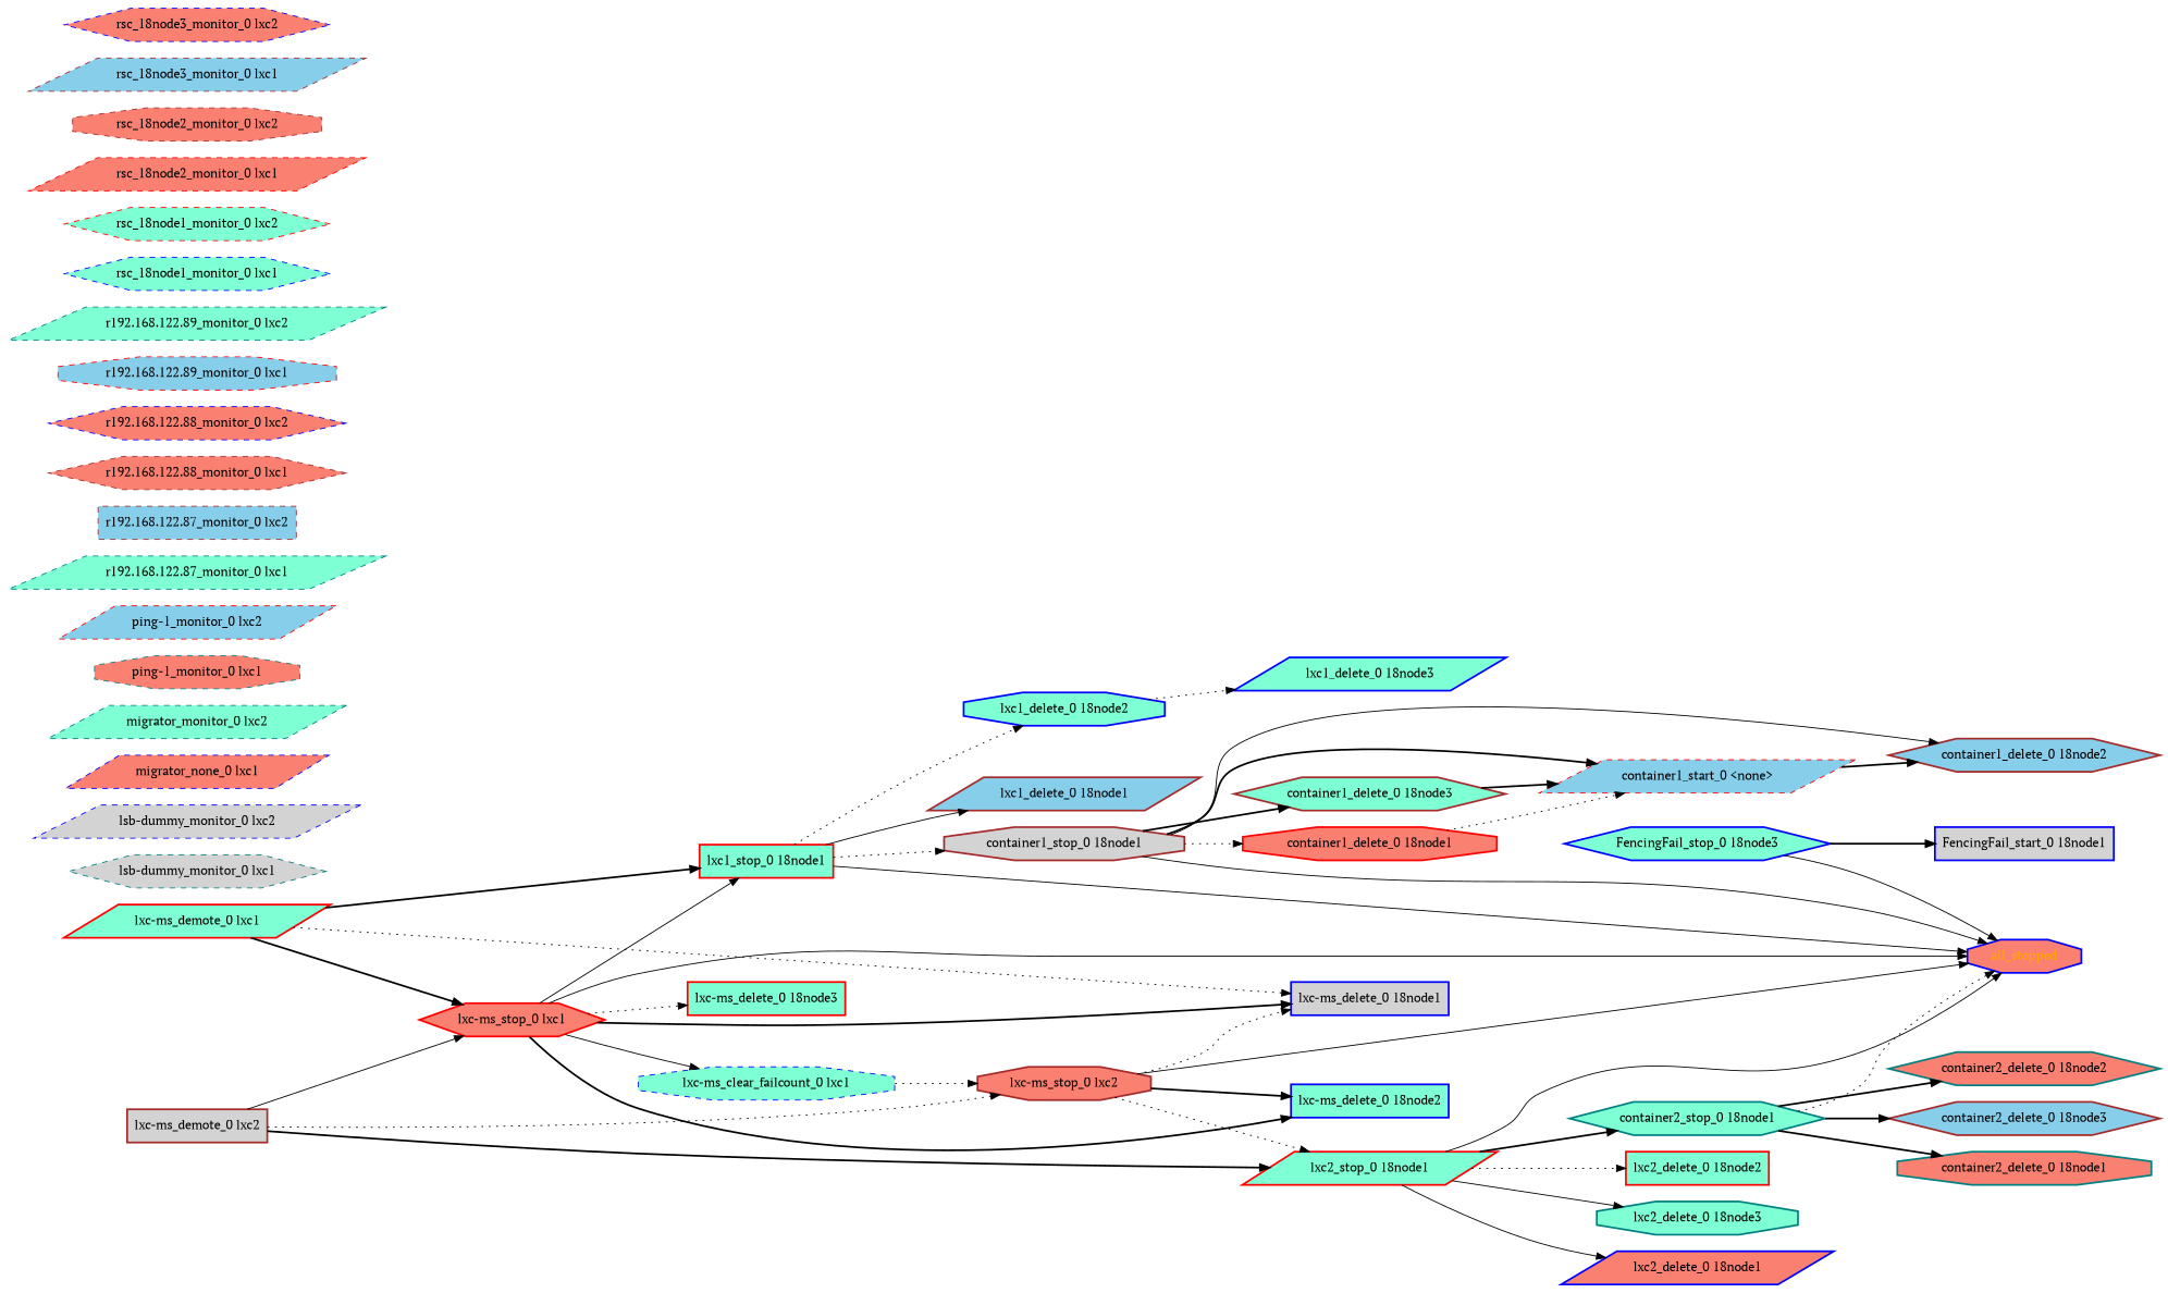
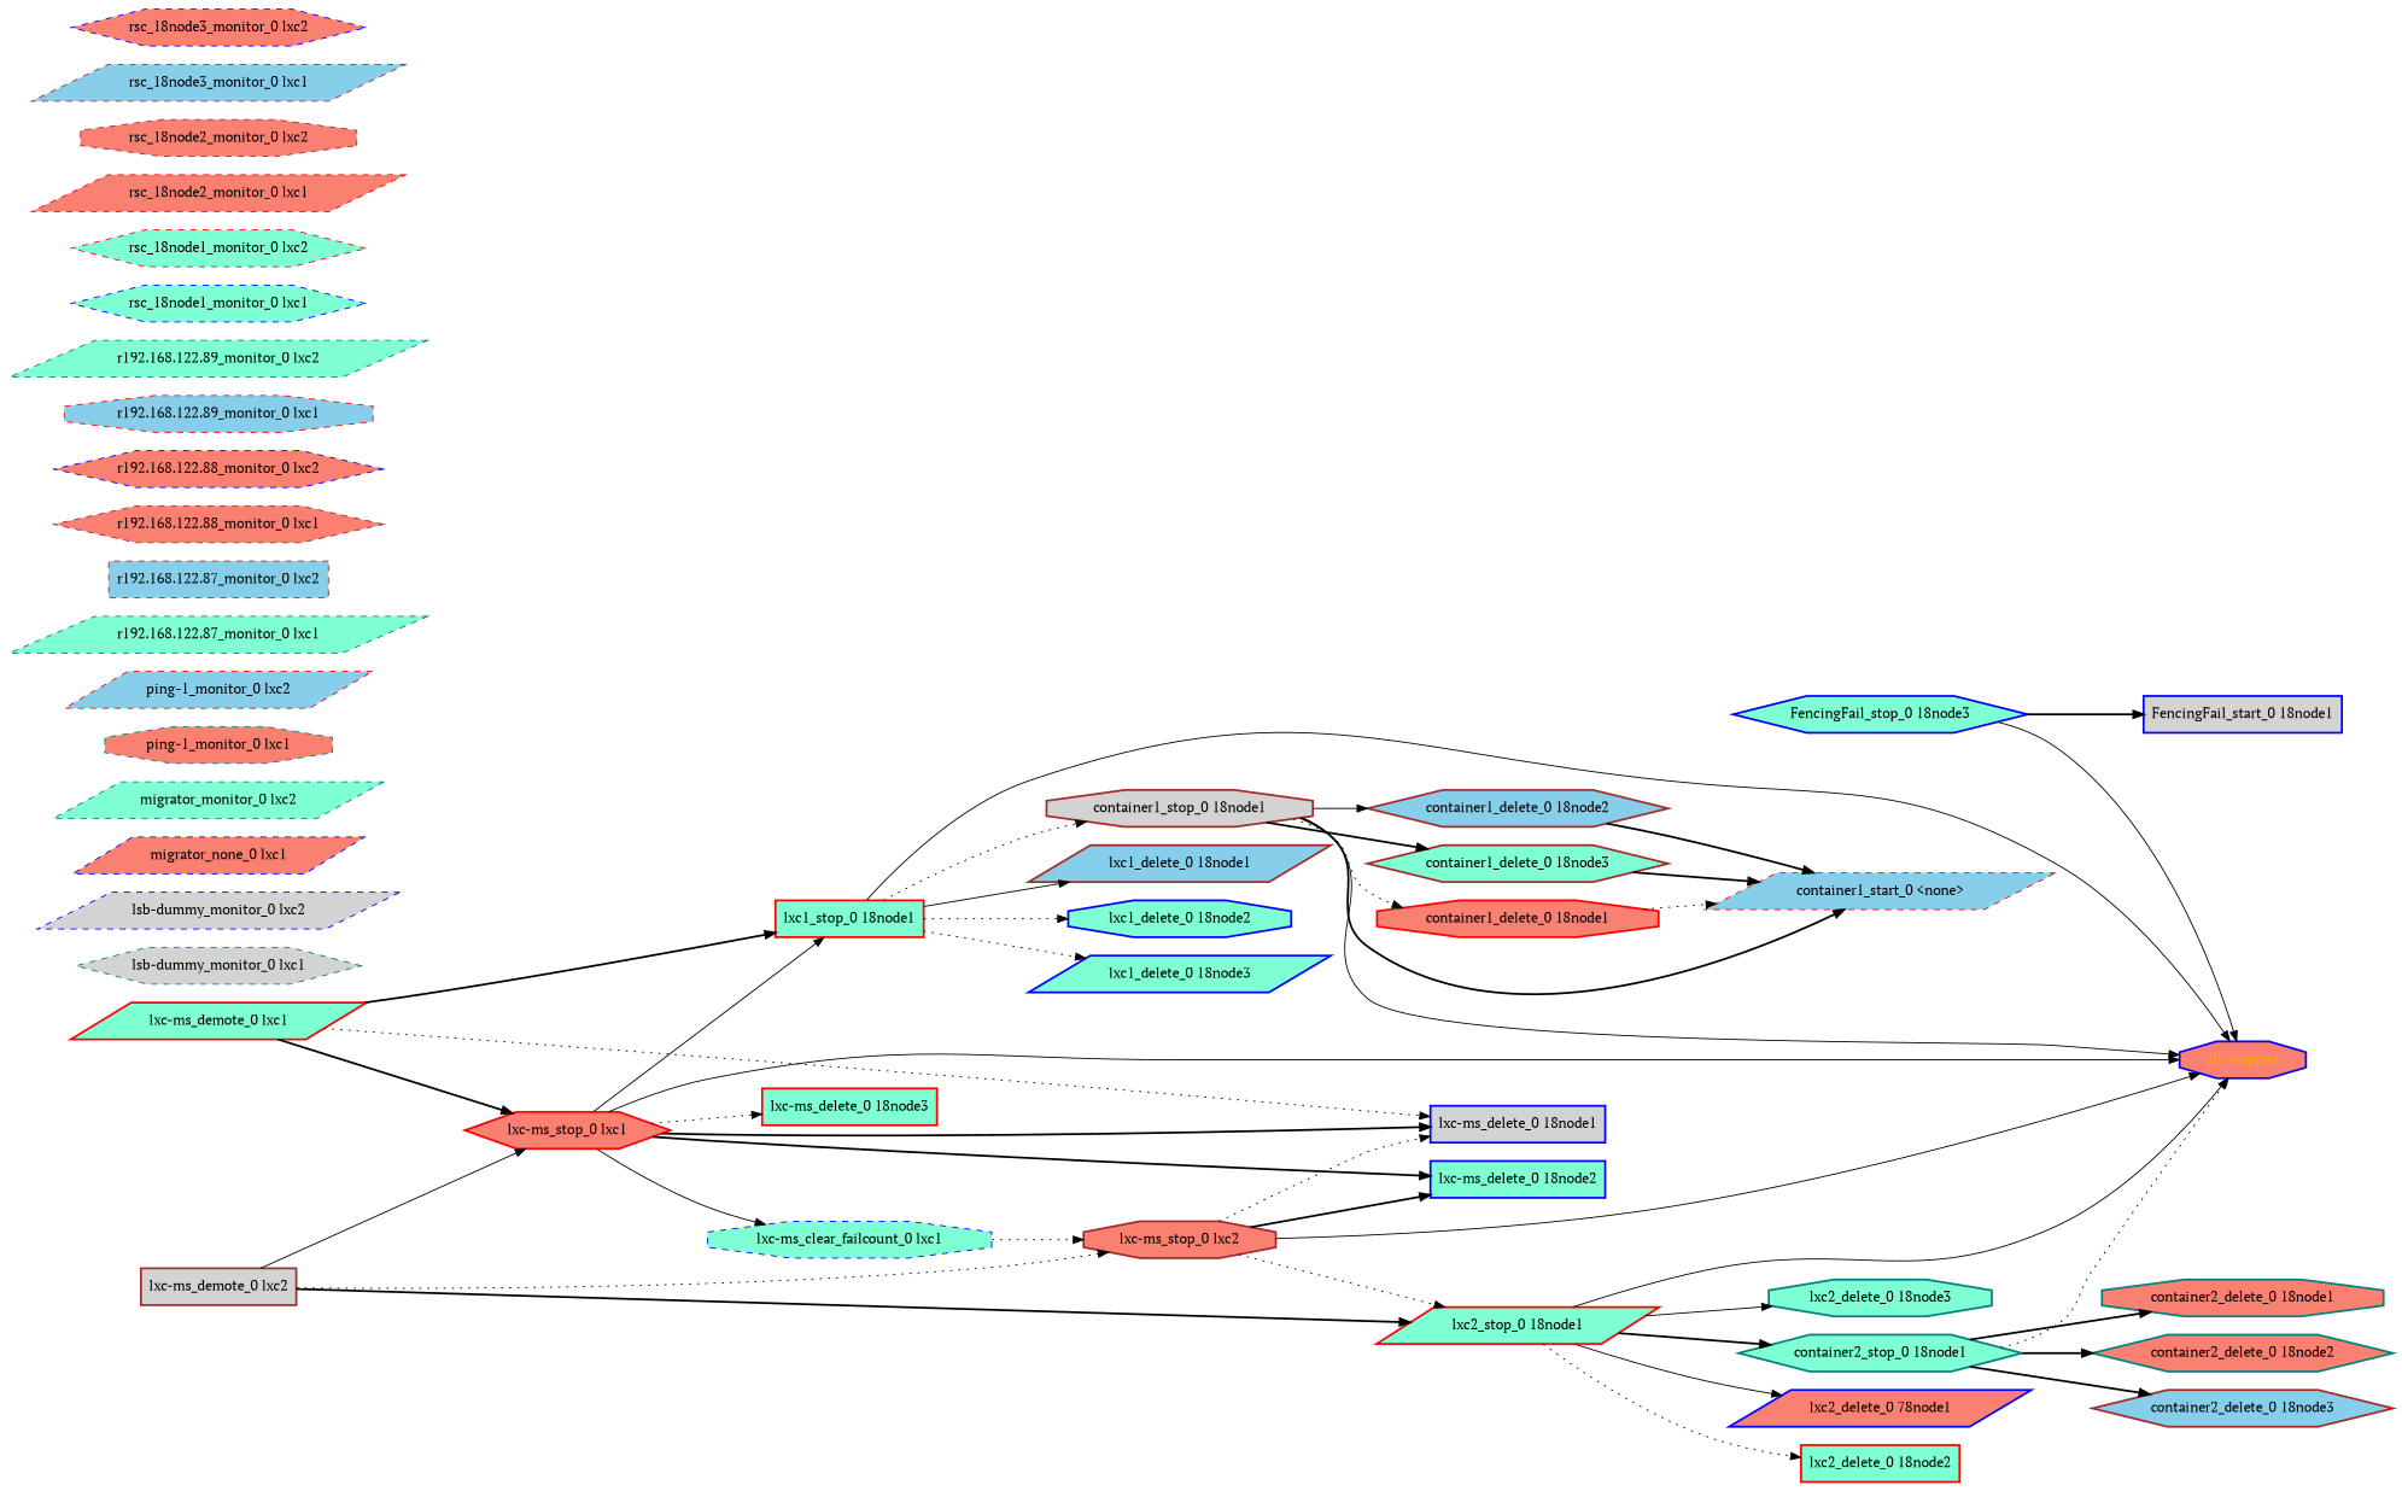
  digraph {
    fontname="PT Serif"
    rankdir=LR
    node [color=blue fillcolor=aquamarine fontcolor=black fontname="PT Serif" shape=parallelogram style="bold,filled"]
    edge [fontname="PT Serif" style=bold]
    "FencingFail_start_0 18node1" [fillcolor=lightgrey shape=box]
    "FencingFail_stop_0 18node3" [shape=hexagon]
    all_stopped [fillcolor=salmon fontcolor=orange shape=octagon]
    "container1_delete_0 18node1" [color=red fillcolor=salmon shape=octagon]
    "container1_start_0 <none>" [color=red fillcolor=skyblue style="dashed,filled"]
    "container1_delete_0 18node2" [color=brown fillcolor=skyblue shape=hexagon]
    "container1_delete_0 18node3" [color=brown shape=hexagon]
    "container1_stop_0 18node1" [color=brown fillcolor=lightgrey shape=octagon]
    "container2_delete_0 18node1" [color=teal fillcolor=salmon shape=octagon]
    "container2_delete_0 18node2" [color=teal fillcolor=salmon shape=hexagon]
    "container2_delete_0 18node3" [color=brown fillcolor=skyblue shape=hexagon]
    "container2_stop_0 18node1" [color=teal shape=hexagon]
    "lsb-dummy_monitor_0 lxc1" [color=teal fillcolor=lightgrey shape=hexagon style="dashed,filled"]
    "lsb-dummy_monitor_0 lxc2" [fillcolor=lightgrey style="dashed,filled"]
    "lxc-ms_clear_failcount_0 lxc1" [shape=octagon style="dashed,filled"]
    "lxc-ms_stop_0 lxc2" [color=brown fillcolor=salmon shape=octagon]
    "lxc-ms_stop_0 lxc1" [color=red fillcolor=salmon shape=hexagon]
    "lxc-ms_delete_0 18node1" [fillcolor=lightgrey shape=box]
    "lxc-ms_delete_0 18node2" [shape=box]
    "lxc-ms_delete_0 18node3" [color=red shape=box]
    "lxc1_stop_0 18node1" [color=red shape=box]
    "lxc2_stop_0 18node1" [color=red]
    "lxc1_delete_0 18node1" [color=brown fillcolor=skyblue]
    "lxc1_delete_0 18node2" [shape=octagon]
    "lxc1_delete_0 18node3"
-   "lxc2_delete_0 18node1" [fillcolor=salmon]
+   "lxc2_delete_0 18node1" [fillcolor=salmon label="lxc2_delete_0 78node1"]
    "lxc2_delete_0 18node2" [color=red shape=box]
    "lxc2_delete_0 18node3" [color=teal shape=octagon]
    "lxc-ms_demote_0 lxc1" [color=red]
    "lxc-ms_demote_0 lxc2" [color=brown fillcolor=lightgrey shape=box]
    n31 [fillcolor=salmon label="migrator_none_0 lxc1" style="dashed,filled"]
    "migrator_monitor_0 lxc2" [color=teal style="dashed,filled"]
    "ping-1_monitor_0 lxc1" [color=teal fillcolor=salmon shape=octagon style="dashed,filled"]
    "ping-1_monitor_0 lxc2" [color=red fillcolor=skyblue style="dashed,filled"]
    "r192.168.122.87_monitor_0 lxc1" [color=teal style="dashed,filled"]
    "r192.168.122.87_monitor_0 lxc2" [color=brown fillcolor=skyblue shape=box style="dashed,filled"]
    "r192.168.122.88_monitor_0 lxc1" [color=brown fillcolor=salmon shape=hexagon style="dashed,filled"]
    "r192.168.122.88_monitor_0 lxc2" [fillcolor=salmon shape=hexagon style="dashed,filled"]
    "r192.168.122.89_monitor_0 lxc1" [color=red fillcolor=skyblue shape=octagon style="dashed,filled"]
    "r192.168.122.89_monitor_0 lxc2" [color=teal style="dashed,filled"]
    "rsc_18node1_monitor_0 lxc1" [shape=hexagon style="dashed,filled"]
    "rsc_18node1_monitor_0 lxc2" [color=red shape=hexagon style="dashed,filled"]
    "rsc_18node2_monitor_0 lxc1" [color=red fillcolor=salmon style="dashed,filled"]
    "rsc_18node2_monitor_0 lxc2" [color=brown fillcolor=salmon shape=octagon style="dashed,filled"]
    "rsc_18node3_monitor_0 lxc1" [color=brown fillcolor=skyblue style="dashed,filled"]
    "rsc_18node3_monitor_0 lxc2" [fillcolor=salmon shape=hexagon style="dashed,filled"]
    "FencingFail_stop_0 18node3" -> "FencingFail_start_0 18node1"
    "FencingFail_stop_0 18node3" -> all_stopped [style=solid]
    "container1_delete_0 18node1" -> "container1_start_0 <none>" [style=dotted]
-   "container1_start_0 <none>" -> "container1_delete_0 18node2"
+   "container1_delete_0 18node2" -> "container1_start_0 <none>"
    "container1_delete_0 18node3" -> "container1_start_0 <none>"
    "container1_stop_0 18node1" -> all_stopped [style=solid]
    "container1_stop_0 18node1" -> "container1_delete_0 18node1" [style=dotted]
    "container1_stop_0 18node1" -> "container1_start_0 <none>"
    "container1_stop_0 18node1" -> "container1_delete_0 18node2" [style=solid]
    "container1_stop_0 18node1" -> "container1_delete_0 18node3"
    "container2_stop_0 18node1" -> all_stopped [style=dotted]
    "container2_stop_0 18node1" -> "container2_delete_0 18node1"
    "container2_stop_0 18node1" -> "container2_delete_0 18node2"
    "container2_stop_0 18node1" -> "container2_delete_0 18node3"
    "lxc-ms_clear_failcount_0 lxc1" -> "lxc-ms_stop_0 lxc2" [style=dotted]
    "lxc-ms_stop_0 lxc2" -> all_stopped [style=solid]
    "lxc-ms_stop_0 lxc2" -> "lxc-ms_delete_0 18node1" [style=dotted]
    "lxc-ms_stop_0 lxc2" -> "lxc-ms_delete_0 18node2"
    "lxc-ms_stop_0 lxc2" -> "lxc2_stop_0 18node1" [style=dotted]
    "lxc-ms_stop_0 lxc1" -> all_stopped [style=solid]
    "lxc-ms_stop_0 lxc1" -> "lxc-ms_clear_failcount_0 lxc1" [style=solid]
    "lxc-ms_stop_0 lxc1" -> "lxc-ms_delete_0 18node1"
    "lxc-ms_stop_0 lxc1" -> "lxc-ms_delete_0 18node2"
    "lxc-ms_stop_0 lxc1" -> "lxc-ms_delete_0 18node3" [style=dotted]
    "lxc-ms_stop_0 lxc1" -> "lxc1_stop_0 18node1" [style=solid]
    "lxc1_stop_0 18node1" -> all_stopped [style=solid]
    "lxc1_stop_0 18node1" -> "container1_stop_0 18node1" [style=dotted]
    "lxc1_stop_0 18node1" -> "lxc1_delete_0 18node1" [style=solid]
    "lxc1_stop_0 18node1" -> "lxc1_delete_0 18node2" [style=dotted]
-   "lxc1_delete_0 18node2" -> "lxc1_delete_0 18node3" [style=dotted]
+   "lxc1_stop_0 18node1" -> "lxc1_delete_0 18node3" [style=dotted]
    "lxc2_stop_0 18node1" -> all_stopped [style=solid]
    "lxc2_stop_0 18node1" -> "container2_stop_0 18node1"
    "lxc2_stop_0 18node1" -> "lxc2_delete_0 18node1" [style=solid]
    "lxc2_stop_0 18node1" -> "lxc2_delete_0 18node2" [style=dotted]
    "lxc2_stop_0 18node1" -> "lxc2_delete_0 18node3" [style=solid]
    "lxc-ms_demote_0 lxc1" -> "lxc-ms_stop_0 lxc1"
    "lxc-ms_demote_0 lxc1" -> "lxc-ms_delete_0 18node1" [style=dotted]
    "lxc-ms_demote_0 lxc1" -> "lxc1_stop_0 18node1"
    "lxc-ms_demote_0 lxc2" -> "lxc-ms_stop_0 lxc2" [style=dotted]
    "lxc-ms_demote_0 lxc2" -> "lxc-ms_stop_0 lxc1" [style=solid]
    "lxc-ms_demote_0 lxc2" -> "lxc2_stop_0 18node1"
  }
